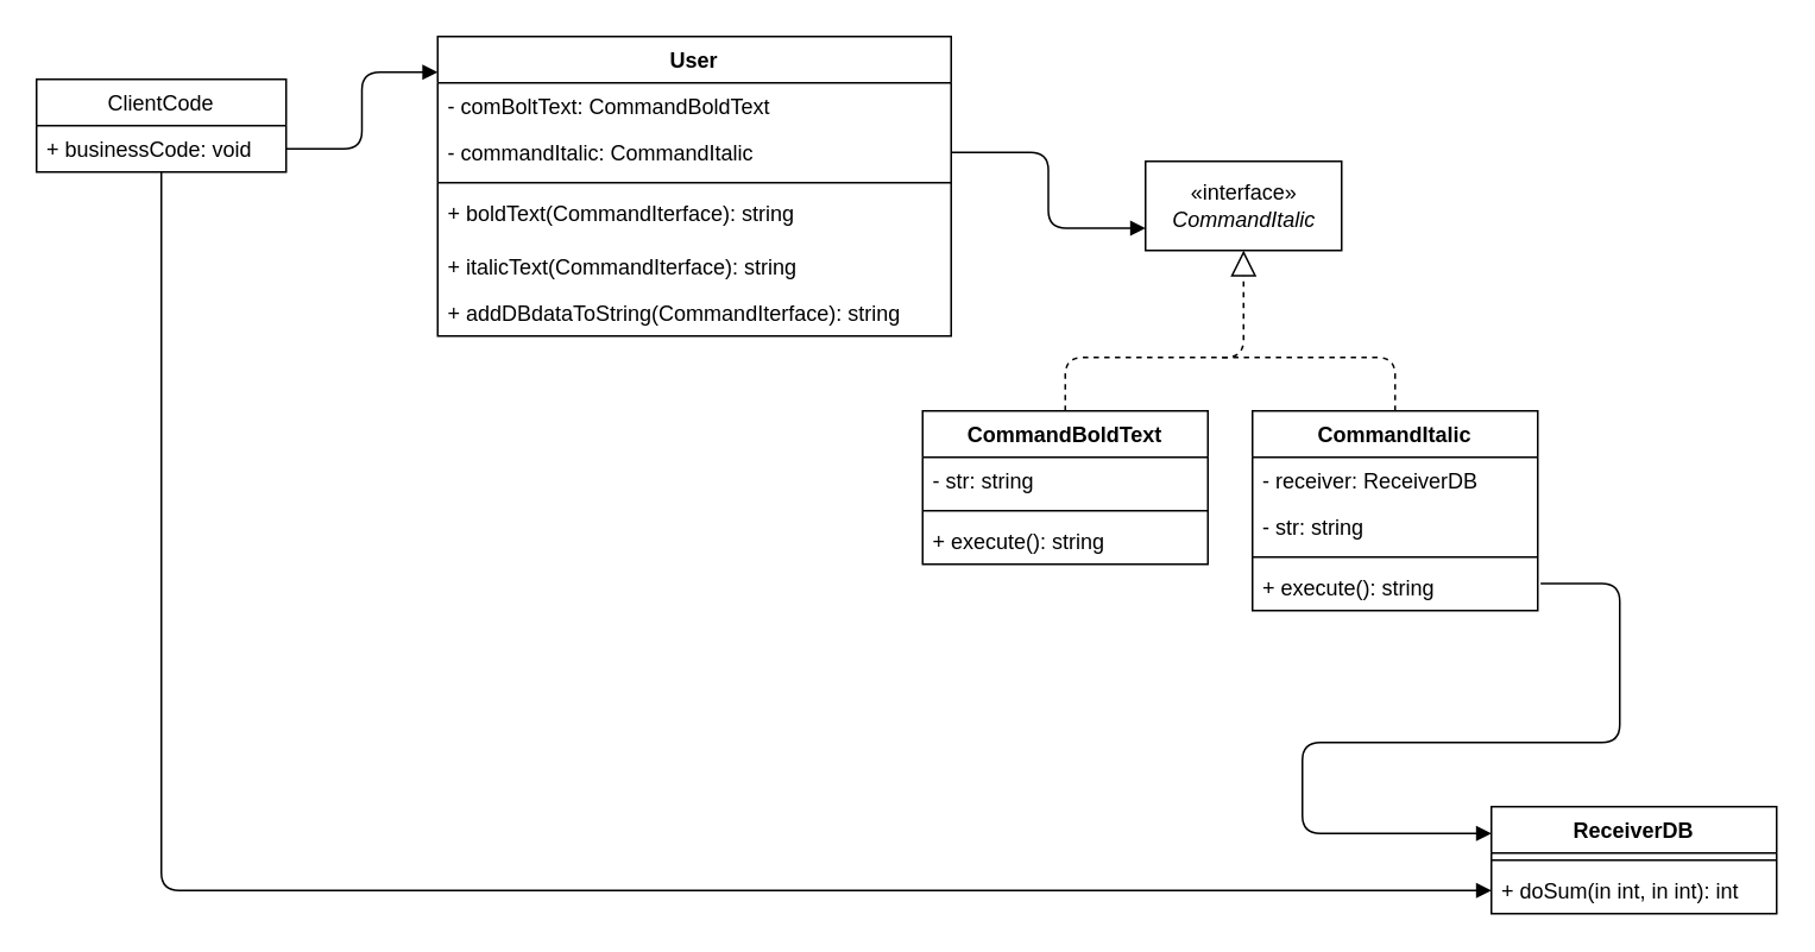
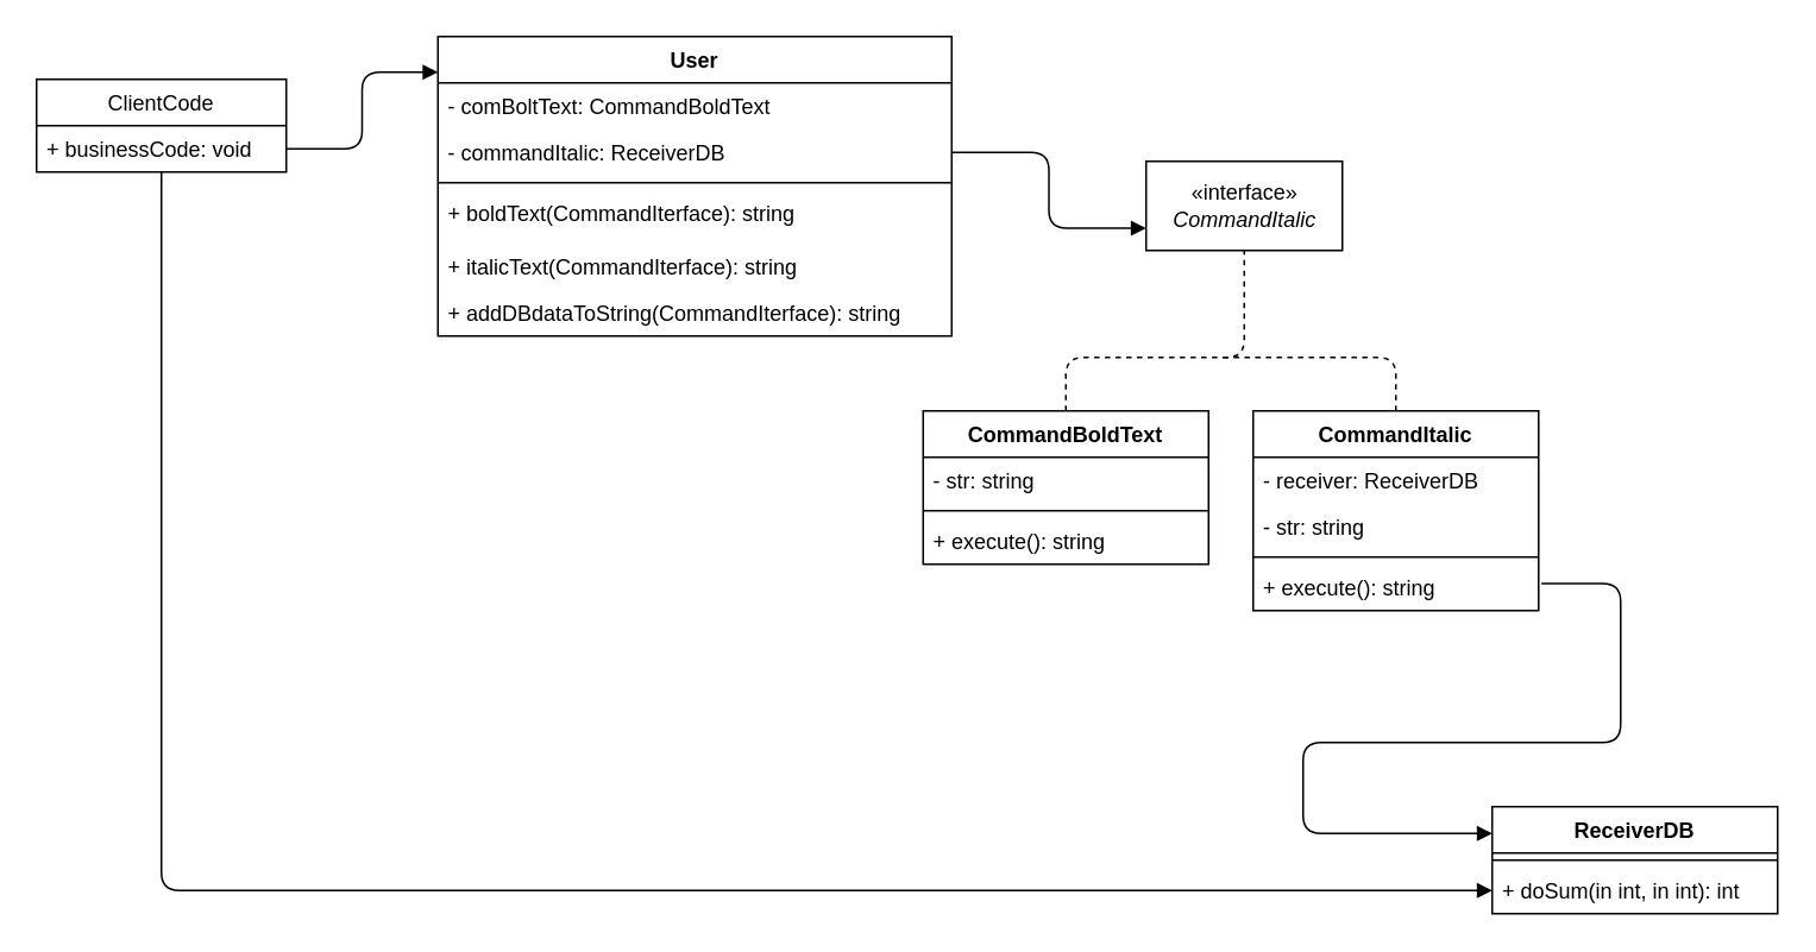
  <mxCell id="0" />
  <mxCell id="1" parent="0" />
  <mxCell id="2" value="ClientCode" style="swimlane;fontStyle=0;childLayout=stackLayout;horizontal=1;startSize=26;fillColor=none;horizontalStack=0;resizeParent=1;resizeParentMax=0;resizeLast=0;collapsible=1;marginBottom=0;" parent="1" vertex="1"><mxGeometry x="20" y="44" width="140" height="52" as="geometry" /></mxCell>
  <mxCell id="3" value="+ businessCode: void" style="text;strokeColor=none;fillColor=none;align=left;verticalAlign=top;spacingLeft=4;spacingRight=4;overflow=hidden;rotatable=0;points=[[0,0.5],[1,0.5]];portConstraint=eastwest;" parent="2" vertex="1"><mxGeometry y="26" width="140" height="26" as="geometry" /></mxCell>
  <mxCell id="4" value="«interface»&lt;br&gt;&lt;i&gt;CommandItalic&lt;/i&gt;" style="html=1;" parent="1" vertex="1"><mxGeometry x="642" y="90" width="110" height="50" as="geometry" /></mxCell>
  <mxCell id="5" value="CommandBoldText" style="swimlane;fontStyle=1;align=center;verticalAlign=top;childLayout=stackLayout;horizontal=1;startSize=26;horizontalStack=0;resizeParent=1;resizeParentMax=0;resizeLast=0;collapsible=1;marginBottom=0;" parent="1" vertex="1"><mxGeometry x="517" y="230" width="160" height="86" as="geometry" /></mxCell>
  <mxCell id="6" value="- str: string" style="text;strokeColor=none;fillColor=none;align=left;verticalAlign=top;spacingLeft=4;spacingRight=4;overflow=hidden;rotatable=0;points=[[0,0.5],[1,0.5]];portConstraint=eastwest;" parent="5" vertex="1"><mxGeometry y="26" width="160" height="26" as="geometry" /></mxCell>
  <mxCell id="7" value="" style="line;strokeWidth=1;fillColor=none;align=left;verticalAlign=middle;spacingTop=-1;spacingLeft=3;spacingRight=3;rotatable=0;labelPosition=right;points=[];portConstraint=eastwest;" parent="5" vertex="1"><mxGeometry y="52" width="160" height="8" as="geometry" /></mxCell>
  <mxCell id="8" value="+ execute(): string" style="text;strokeColor=none;fillColor=none;align=left;verticalAlign=top;spacingLeft=4;spacingRight=4;overflow=hidden;rotatable=0;points=[[0,0.5],[1,0.5]];portConstraint=eastwest;" parent="5" vertex="1"><mxGeometry y="60" width="160" height="26" as="geometry" /></mxCell>
- <mxCell id="9" value="" style="endArrow=block;dashed=1;endFill=0;endSize=12;html=1;entryX=0.5;entryY=1;entryDx=0;entryDy=0;exitX=0.5;exitY=0;exitDx=0;exitDy=0;" parent="1" source="5" target="4" edge="1"><mxGeometry width="160" relative="1" as="geometry"><mxPoint x="602" y="230" as="sourcePoint" /><mxPoint x="762" y="230" as="targetPoint" /><Array as="points"><mxPoint x="597" y="200" /><mxPoint x="697" y="200" /></Array></mxGeometry></mxCell>
+ <mxCell id="9" value="" style="endArrow=none;dashed=1;endFill=0;endSize=12;html=1;entryX=0.5;entryY=1;entryDx=0;entryDy=0;exitX=0.5;exitY=0;exitDx=0;exitDy=0;" parent="1" source="5" target="4" edge="1"><mxGeometry width="160" relative="1" as="geometry"><mxPoint x="602" y="230" as="sourcePoint" /><mxPoint x="762" y="230" as="targetPoint" /><Array as="points"><mxPoint x="597" y="200" /><mxPoint x="697" y="200" /></Array></mxGeometry></mxCell>
  <mxCell id="10" value="CommandItalic" style="swimlane;fontStyle=1;align=center;verticalAlign=top;childLayout=stackLayout;horizontal=1;startSize=26;horizontalStack=0;resizeParent=1;resizeParentMax=0;resizeLast=0;collapsible=1;marginBottom=0;" parent="1" vertex="1"><mxGeometry x="702" y="230" width="160" height="112" as="geometry" /></mxCell>
  <mxCell id="11" value="- receiver: ReceiverDB" style="text;strokeColor=none;fillColor=none;align=left;verticalAlign=top;spacingLeft=4;spacingRight=4;overflow=hidden;rotatable=0;points=[[0,0.5],[1,0.5]];portConstraint=eastwest;" parent="10" vertex="1"><mxGeometry y="26" width="160" height="26" as="geometry" /></mxCell>
  <mxCell id="12" value="- str: string" style="text;strokeColor=none;fillColor=none;align=left;verticalAlign=top;spacingLeft=4;spacingRight=4;overflow=hidden;rotatable=0;points=[[0,0.5],[1,0.5]];portConstraint=eastwest;" parent="10" vertex="1"><mxGeometry y="52" width="160" height="26" as="geometry" /></mxCell>
  <mxCell id="13" value="" style="line;strokeWidth=1;fillColor=none;align=left;verticalAlign=middle;spacingTop=-1;spacingLeft=3;spacingRight=3;rotatable=0;labelPosition=right;points=[];portConstraint=eastwest;" parent="10" vertex="1"><mxGeometry y="78" width="160" height="8" as="geometry" /></mxCell>
  <mxCell id="14" value="+ execute(): string" style="text;strokeColor=none;fillColor=none;align=left;verticalAlign=top;spacingLeft=4;spacingRight=4;overflow=hidden;rotatable=0;points=[[0,0.5],[1,0.5]];portConstraint=eastwest;" parent="10" vertex="1"><mxGeometry y="86" width="160" height="26" as="geometry" /></mxCell>
  <mxCell id="15" value="" style="endArrow=none;dashed=1;html=1;exitX=0.5;exitY=0;exitDx=0;exitDy=0;" parent="1" source="10" edge="1"><mxGeometry width="50" height="50" relative="1" as="geometry"><mxPoint x="742" y="230" as="sourcePoint" /><mxPoint x="682" y="200" as="targetPoint" /><Array as="points"><mxPoint x="782" y="200" /></Array></mxGeometry></mxCell>
  <mxCell id="16" value="User" style="swimlane;fontStyle=1;align=center;verticalAlign=top;childLayout=stackLayout;horizontal=1;startSize=26;horizontalStack=0;resizeParent=1;resizeParentMax=0;resizeLast=0;collapsible=1;marginBottom=0;" parent="1" vertex="1"><mxGeometry x="245" y="20" width="288" height="168" as="geometry" /></mxCell>
  <mxCell id="17" value="- comBoltText: CommandBoldText" style="text;strokeColor=none;fillColor=none;align=left;verticalAlign=top;spacingLeft=4;spacingRight=4;overflow=hidden;rotatable=0;points=[[0,0.5],[1,0.5]];portConstraint=eastwest;" parent="16" vertex="1"><mxGeometry y="26" width="288" height="26" as="geometry" /></mxCell>
- <mxCell id="18" value="- commandItalic: CommandItalic" style="text;strokeColor=none;fillColor=none;align=left;verticalAlign=top;spacingLeft=4;spacingRight=4;overflow=hidden;rotatable=0;points=[[0,0.5],[1,0.5]];portConstraint=eastwest;" parent="16" vertex="1"><mxGeometry y="52" width="288" height="26" as="geometry" /></mxCell>
+ <mxCell id="18" value="- commandItalic: ReceiverDB" style="text;strokeColor=none;fillColor=none;align=left;verticalAlign=top;spacingLeft=4;spacingRight=4;overflow=hidden;rotatable=0;points=[[0,0.5],[1,0.5]];portConstraint=eastwest;" parent="16" vertex="1"><mxGeometry y="52" width="288" height="26" as="geometry" /></mxCell>
  <mxCell id="19" value="" style="line;strokeWidth=1;fillColor=none;align=left;verticalAlign=middle;spacingTop=-1;spacingLeft=3;spacingRight=3;rotatable=0;labelPosition=right;points=[];portConstraint=eastwest;" parent="16" vertex="1"><mxGeometry y="78" width="288" height="8" as="geometry" /></mxCell>
  <mxCell id="20" value="+ boldText(CommandIterface): string" style="text;strokeColor=none;fillColor=none;align=left;verticalAlign=top;spacingLeft=4;spacingRight=4;overflow=hidden;rotatable=0;points=[[0,0.5],[1,0.5]];portConstraint=eastwest;" parent="16" vertex="1"><mxGeometry y="86" width="288" height="30" as="geometry" /></mxCell>
  <mxCell id="21" value="+ italicText(CommandIterface): string" style="text;strokeColor=none;fillColor=none;align=left;verticalAlign=top;spacingLeft=4;spacingRight=4;overflow=hidden;rotatable=0;points=[[0,0.5],[1,0.5]];portConstraint=eastwest;" parent="16" vertex="1"><mxGeometry y="116" width="288" height="26" as="geometry" /></mxCell>
  <mxCell id="22" value="+ addDBdataToString(CommandIterface): string" style="text;strokeColor=none;fillColor=none;align=left;verticalAlign=top;spacingLeft=4;spacingRight=4;overflow=hidden;rotatable=0;points=[[0,0.5],[1,0.5]];portConstraint=eastwest;" parent="16" vertex="1"><mxGeometry y="142" width="288" height="26" as="geometry" /></mxCell>
  <mxCell id="23" value="ReceiverDB" style="swimlane;fontStyle=1;align=center;verticalAlign=top;childLayout=stackLayout;horizontal=1;startSize=26;horizontalStack=0;resizeParent=1;resizeParentMax=0;resizeLast=0;collapsible=1;marginBottom=0;" parent="1" vertex="1"><mxGeometry x="836" y="452" width="160" height="60" as="geometry" /></mxCell>
  <mxCell id="24" value="" style="line;strokeWidth=1;fillColor=none;align=left;verticalAlign=middle;spacingTop=-1;spacingLeft=3;spacingRight=3;rotatable=0;labelPosition=right;points=[];portConstraint=eastwest;" parent="23" vertex="1"><mxGeometry y="26" width="160" height="8" as="geometry" /></mxCell>
  <mxCell id="25" value="+ doSum(in int, in int): int" style="text;strokeColor=none;fillColor=none;align=left;verticalAlign=top;spacingLeft=4;spacingRight=4;overflow=hidden;rotatable=0;points=[[0,0.5],[1,0.5]];portConstraint=eastwest;" parent="23" vertex="1"><mxGeometry y="34" width="160" height="26" as="geometry" /></mxCell>
  <mxCell id="26" value="" style="endArrow=block;endFill=1;html=1;edgeStyle=orthogonalEdgeStyle;align=left;verticalAlign=top;entryX=0;entryY=0.25;entryDx=0;entryDy=0;exitX=1.01;exitY=0.416;exitDx=0;exitDy=0;exitPerimeter=0;" parent="1" source="14" target="23" edge="1"><mxGeometry x="-1" relative="1" as="geometry"><mxPoint x="862" y="329" as="sourcePoint" /><mxPoint x="848" y="512" as="targetPoint" /><Array as="points"><mxPoint x="908" y="327" /><mxPoint x="908" y="416" /><mxPoint x="730" y="416" /><mxPoint x="730" y="467" /></Array></mxGeometry></mxCell>
  <mxCell id="27" value="" style="endArrow=block;endFill=1;html=1;edgeStyle=orthogonalEdgeStyle;align=left;verticalAlign=top;entryX=0;entryY=0.75;entryDx=0;entryDy=0;" parent="1" source="18" target="4" edge="1"><mxGeometry x="-1" relative="1" as="geometry"><mxPoint x="362" y="125" as="sourcePoint" /><mxPoint x="522" y="125" as="targetPoint" /></mxGeometry></mxCell>
  <mxCell id="28" value="" style="endArrow=block;endFill=1;html=1;edgeStyle=orthogonalEdgeStyle;align=left;verticalAlign=top;entryX=0;entryY=-0.231;entryDx=0;entryDy=0;entryPerimeter=0;" parent="1" source="3" target="17" edge="1"><mxGeometry x="-0.563" y="-57" relative="1" as="geometry"><mxPoint x="160" y="83" as="sourcePoint" /><mxPoint x="320" y="83" as="targetPoint" /><mxPoint as="offset" /></mxGeometry></mxCell>
  <mxCell id="29" value="" style="endArrow=block;endFill=1;html=1;edgeStyle=orthogonalEdgeStyle;align=left;verticalAlign=top;exitX=0.5;exitY=1;exitDx=0;exitDy=0;entryX=0;entryY=0.5;entryDx=0;entryDy=0;" parent="1" source="2" target="25" edge="1"><mxGeometry x="-1" relative="1" as="geometry"><mxPoint x="116" y="224" as="sourcePoint" /><mxPoint x="476" y="512" as="targetPoint" /></mxGeometry></mxCell>
